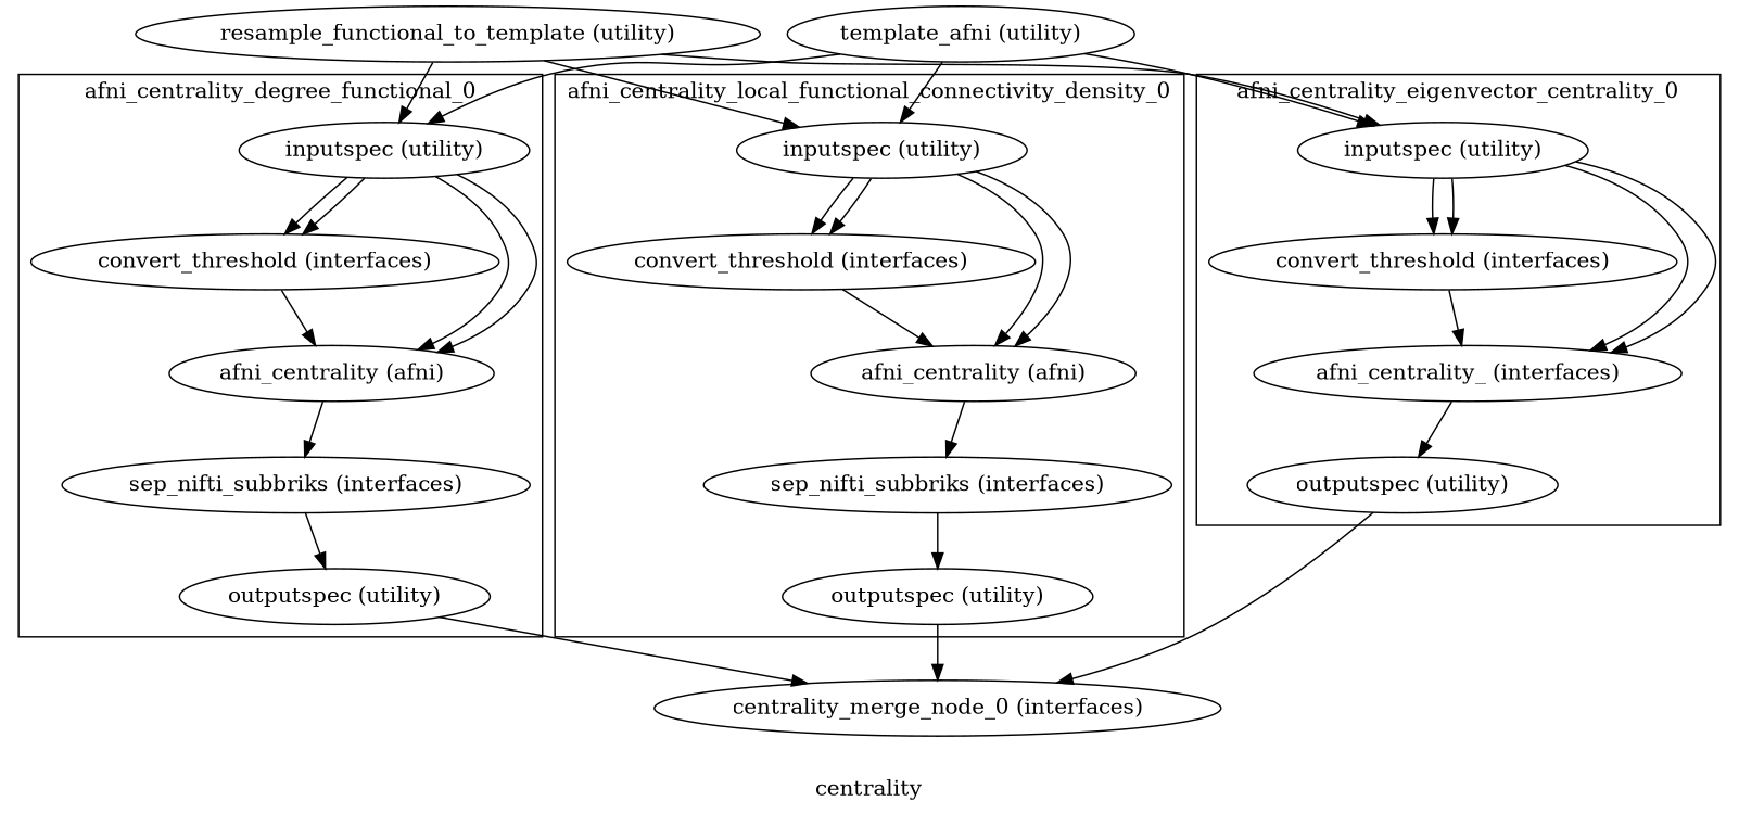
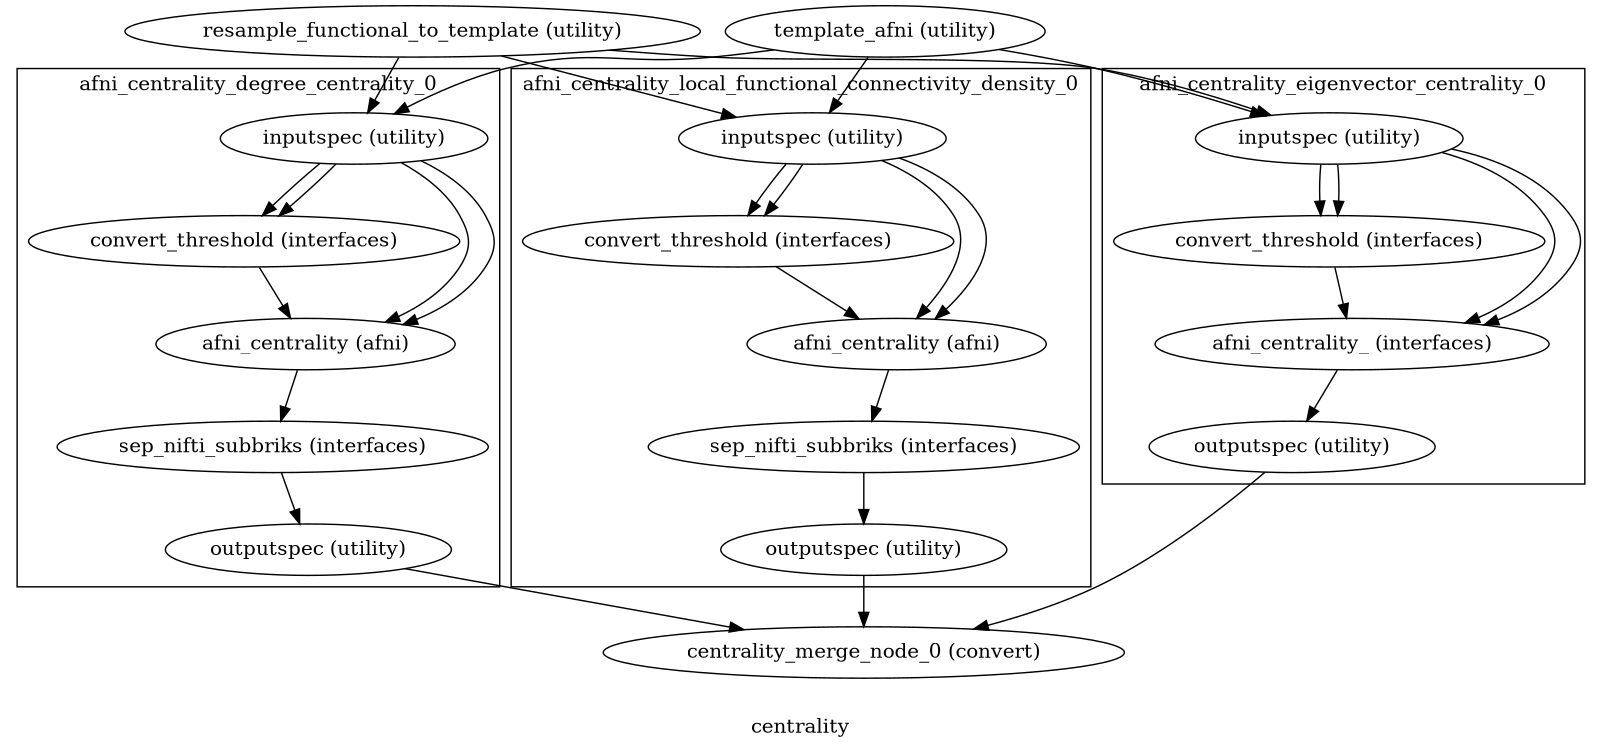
  digraph {
    label=centrality
    n1 [label="inputspec (utility)"]
    n2 [label="convert_threshold (interfaces)"]
    n3 [label="afni_centrality (afni)"]
    n4 [label="sep_nifti_subbriks (interfaces)"]
    n5 [label="outputspec (utility)"]
    n6 [label="inputspec (utility)"]
    n7 [label="convert_threshold (interfaces)"]
    n8 [label="afni_centrality_ (interfaces)"]
    n9 [label="outputspec (utility)"]
    n10 [label="inputspec (utility)"]
    n11 [label="convert_threshold (interfaces)"]
    n12 [label="afni_centrality (afni)"]
    n13 [label="sep_nifti_subbriks (interfaces)"]
    n14 [label="outputspec (utility)"]
-   n15 [label="centrality_merge_node_0 (interfaces)"]
+   n15 [label="centrality_merge_node_0 (convert)"]
    n16 [label="resample_functional_to_template (utility)"]
    n17 [label="template_afni (utility)"]
    subgraph cluster_1 {
-     label=afni_centrality_degree_functional_0
+     label=afni_centrality_degree_centrality_0
      n1
      n2
      n3
      n4
      n5
    }
    subgraph cluster_2 {
      label=afni_centrality_eigenvector_centrality_0
      n6
      n7
      n8
      n9
    }
    subgraph cluster_3 {
      label=afni_centrality_local_functional_connectivity_density_0
      n10
      n11
      n12
      n13
      n14
    }
    n1 -> n2
    n1 -> n2
    n1 -> n3
    n1 -> n3
    n2 -> n3
    n3 -> n4
    n4 -> n5
    n5 -> n15
    n6 -> n7
    n6 -> n7
    n6 -> n8
    n6 -> n8
    n7 -> n8
    n8 -> n9
    n9 -> n15
    n10 -> n11
    n10 -> n11
    n10 -> n12
    n10 -> n12
    n11 -> n12
    n12 -> n13
    n13 -> n14
    n14 -> n15
    n16 -> n1
    n16 -> n6
    n16 -> n10
    n17 -> n1
    n17 -> n6
    n17 -> n10
  }
